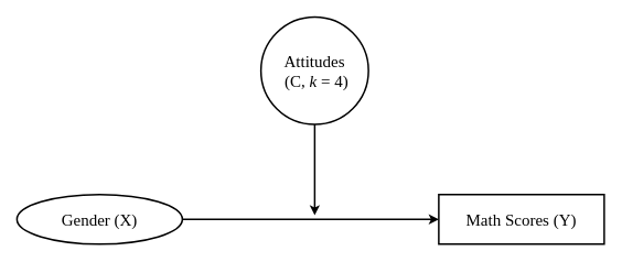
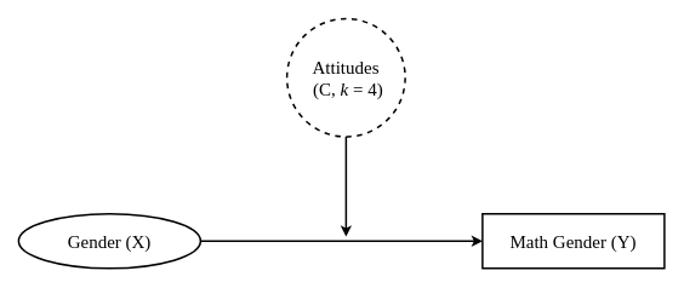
  <mxCell id="0" />
  <mxCell id="1" parent="0" />
  <mxCell id="2" value="Gender (X)" style="ellipse;whiteSpace=wrap;html=1;fontFamily=Times New Roman;fontSize=20;strokeWidth=2;" parent="1" vertex="1"><mxGeometry x="20" y="235" width="200" height="60" as="geometry" /></mxCell>
- <mxCell id="3" value="Attitudes&lt;div&gt;&amp;nbsp;(C, &lt;i&gt;k&lt;/i&gt; = 4)&lt;/div&gt;" style="ellipse;whiteSpace=wrap;html=1;aspect=fixed;fontFamily=Times New Roman;fontSize=20;strokeWidth=2;" parent="1" vertex="1"><mxGeometry x="315" y="20" width="130" height="130" as="geometry" /></mxCell>
+ <mxCell id="3" value="Attitudes&lt;div&gt;&amp;nbsp;(C, &lt;i&gt;k&lt;/i&gt; = 4)&lt;/div&gt;" style="ellipse;whiteSpace=wrap;html=1;aspect=fixed;fontFamily=Times New Roman;fontSize=20;strokeWidth=2;dashed=1;" parent="1" vertex="1"><mxGeometry x="315" y="20" width="130" height="130" as="geometry" /></mxCell>
  <mxCell id="4" value="" style="endArrow=classic;html=1;rounded=0;exitX=1;exitY=0.5;exitDx=0;exitDy=0;entryX=0;entryY=0.5;entryDx=0;entryDy=0;strokeWidth=2;" parent="1" source="2" edge="1"><mxGeometry width="50" height="50" relative="1" as="geometry"><mxPoint x="350" y="540" as="sourcePoint" /><mxPoint x="530" y="265" as="targetPoint" /></mxGeometry></mxCell>
  <mxCell id="5" value="" style="endArrow=classic;html=1;rounded=0;exitX=0.5;exitY=1;exitDx=0;exitDy=0;strokeWidth=2;" parent="1" source="3" edge="1"><mxGeometry width="50" height="50" relative="1" as="geometry"><mxPoint x="240" y="285" as="sourcePoint" /><mxPoint x="380" y="260" as="targetPoint" /></mxGeometry></mxCell>
- <mxCell id="6" value="Math Scores (Y)" style="rounded=0;whiteSpace=wrap;html=1;fontFamily=Times New Roman;fontSize=20;strokeWidth=2;" vertex="1" parent="1"><mxGeometry x="530" y="235" width="200" height="60" as="geometry" /></mxCell>
+ <mxCell id="6" value="Math Gender (Y)" style="rounded=0;whiteSpace=wrap;html=1;fontFamily=Times New Roman;fontSize=20;strokeWidth=2;" vertex="1" parent="1"><mxGeometry x="530" y="235" width="200" height="60" as="geometry" /></mxCell>
